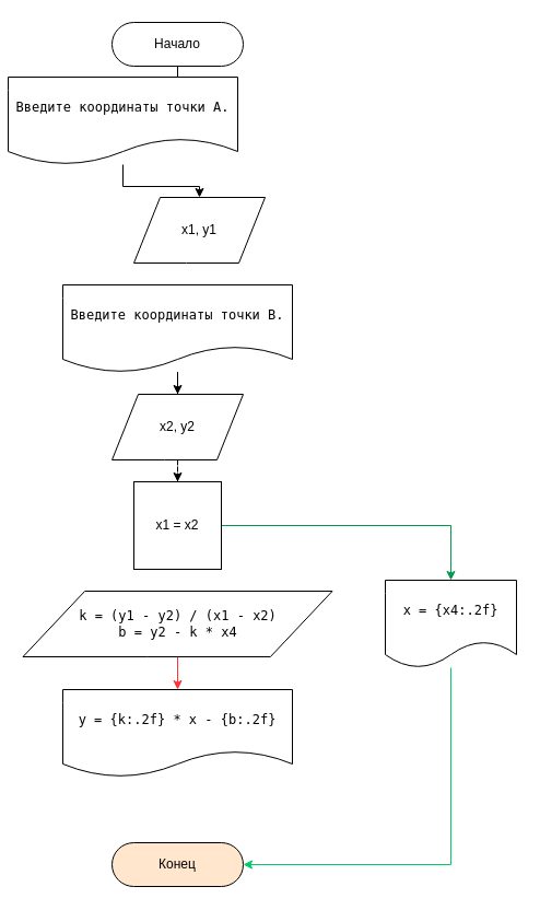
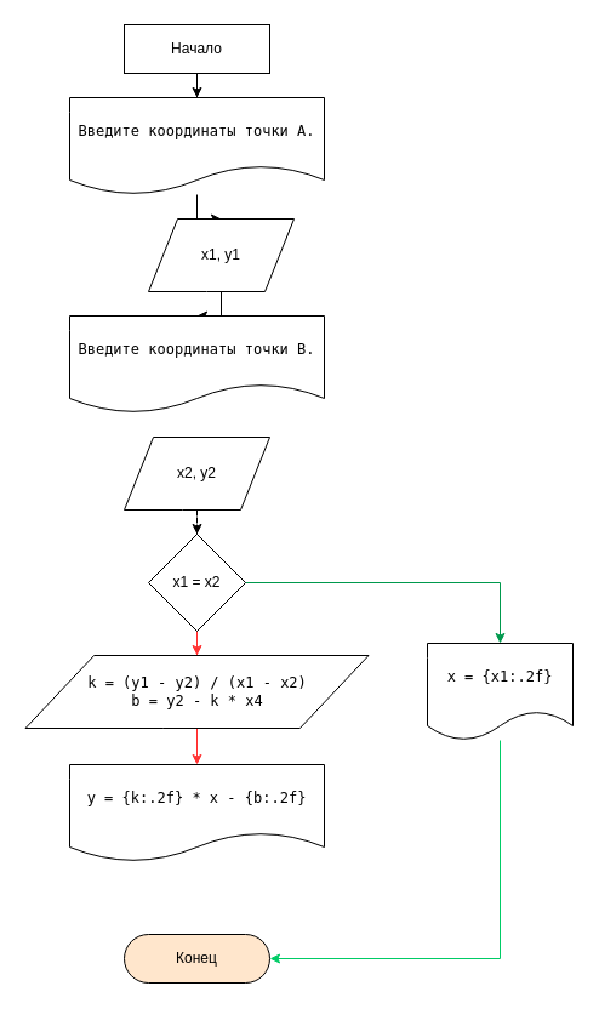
  <mxCell id="0" />
  <mxCell id="1" parent="0" />
  <mxCell id="2" value="" style="edgeStyle=orthogonalEdgeStyle;rounded=0;orthogonalLoop=1;jettySize=auto;html=1;" edge="1" parent="1" source="3" target="5"><mxGeometry relative="1" as="geometry" /></mxCell>
- <mxCell id="3" value="Начало" style="rounded=1;whiteSpace=wrap;html=1;arcSize=50;" vertex="1" parent="1"><mxGeometry x="102" y="20" width="120" height="40" as="geometry" /></mxCell>
+ <mxCell id="3" value="Начало" style="whiteSpace=wrap;html=1;arcSize=50;rounded=0;" vertex="1" parent="1"><mxGeometry x="102" y="20" width="120" height="40" as="geometry" /></mxCell>
  <mxCell id="4" value="" style="edgeStyle=orthogonalEdgeStyle;rounded=0;orthogonalLoop=1;jettySize=auto;html=1;" edge="1" parent="1" source="5" target="7"><mxGeometry relative="1" as="geometry" /></mxCell>
- <mxCell id="5" value="&lt;pre&gt;&lt;span&gt;Введите координаты точки А.&lt;/span&gt;&lt;/pre&gt;" style="shape=document;whiteSpace=wrap;html=1;boundedLbl=1;rounded=1;" vertex="1" parent="1"><mxGeometry x="7" y="70" width="210" height="80" as="geometry" /></mxCell>
+ <mxCell id="5" value="&lt;pre&gt;&lt;span&gt;Введите координаты точки А.&lt;/span&gt;&lt;/pre&gt;" style="shape=document;whiteSpace=wrap;html=1;boundedLbl=1;rounded=1;" vertex="1" parent="1"><mxGeometry x="57" y="80" width="210" height="80" as="geometry" /></mxCell>
+ <mxCell id="6" value="" style="edgeStyle=orthogonalEdgeStyle;rounded=0;orthogonalLoop=1;jettySize=auto;html=1;" edge="1" parent="1" source="7" target="9"><mxGeometry relative="1" as="geometry" /></mxCell>
  <mxCell id="7" value="x1, y1" style="shape=parallelogram;perimeter=parallelogramPerimeter;whiteSpace=wrap;html=1;rounded=1;arcSize=0;" vertex="1" parent="1"><mxGeometry x="122" y="180" width="120" height="60" as="geometry" /></mxCell>
- <mxCell id="8" value="" style="edgeStyle=orthogonalEdgeStyle;rounded=0;orthogonalLoop=1;jettySize=auto;html=1;" edge="1" parent="1" source="9" target="11"><mxGeometry relative="1" as="geometry" /></mxCell>
  <mxCell id="9" value="&lt;pre&gt;&lt;span&gt;Введите координаты точки B.&lt;/span&gt;&lt;/pre&gt;" style="shape=document;whiteSpace=wrap;html=1;boundedLbl=1;rounded=1;" vertex="1" parent="1"><mxGeometry x="57" y="260" width="210" height="80" as="geometry" /></mxCell>
  <mxCell id="10" value="" style="edgeStyle=orthogonalEdgeStyle;rounded=0;orthogonalLoop=1;jettySize=auto;html=1;dashed=1;" edge="1" parent="1" source="11" target="14"><mxGeometry relative="1" as="geometry" /></mxCell>
  <mxCell id="11" value="x2, y2" style="shape=parallelogram;perimeter=parallelogramPerimeter;whiteSpace=wrap;html=1;rounded=1;arcSize=0;" vertex="1" parent="1"><mxGeometry x="102" y="360" width="120" height="60" as="geometry" /></mxCell>
  <mxCell id="12" value="" style="edgeStyle=orthogonalEdgeStyle;rounded=0;orthogonalLoop=1;jettySize=auto;html=1;strokeColor=#00994D;" edge="1" parent="1" source="14" target="16"><mxGeometry relative="1" as="geometry" /></mxCell>
- <mxCell id="14" value="x1 = x2" style="whiteSpace=wrap;html=1;arcSize=0;rounded=1;" vertex="1" parent="1"><mxGeometry x="122" y="440" width="80" height="80" as="geometry" /></mxCell>
+ <mxCell id="13" value="" style="edgeStyle=orthogonalEdgeStyle;rounded=0;orthogonalLoop=1;jettySize=auto;html=1;strokeColor=#FF3333;" edge="1" parent="1" source="14" target="18"><mxGeometry relative="1" as="geometry" /></mxCell>
+ <mxCell id="14" value="x1 = x2" style="rhombus;whiteSpace=wrap;html=1;rounded=1;arcSize=0;" vertex="1" parent="1"><mxGeometry x="122" y="440" width="80" height="80" as="geometry" /></mxCell>
  <mxCell id="15" value="" style="edgeStyle=orthogonalEdgeStyle;rounded=0;orthogonalLoop=1;jettySize=auto;html=1;entryX=1;entryY=0.5;entryDx=0;entryDy=0;strokeColor=#00CC66;" edge="1" parent="1" source="16" target="20"><mxGeometry relative="1" as="geometry"><mxPoint x="412" y="690" as="targetPoint" /><Array as="points"><mxPoint x="412" y="790" /></Array></mxGeometry></mxCell>
- <mxCell id="16" value="&lt;pre&gt;&lt;span&gt;x = &lt;/span&gt;&lt;span&gt;{&lt;/span&gt;x4&lt;span&gt;:&lt;/span&gt;&lt;span&gt;.2f&lt;/span&gt;&lt;span&gt;}&lt;/span&gt;&lt;/pre&gt;" style="shape=document;whiteSpace=wrap;html=1;boundedLbl=1;rounded=1;" vertex="1" parent="1"><mxGeometry x="352" y="530" width="120" height="80" as="geometry" /></mxCell>
+ <mxCell id="16" value="&lt;pre&gt;&lt;span&gt;x = &lt;/span&gt;&lt;span&gt;{&lt;/span&gt;x1&lt;span&gt;:&lt;/span&gt;&lt;span&gt;.2f&lt;/span&gt;&lt;span&gt;}&lt;/span&gt;&lt;/pre&gt;" style="shape=document;whiteSpace=wrap;html=1;boundedLbl=1;rounded=1;" vertex="1" parent="1"><mxGeometry x="352" y="530" width="120" height="80" as="geometry" /></mxCell>
  <mxCell id="17" value="" style="edgeStyle=orthogonalEdgeStyle;rounded=0;orthogonalLoop=1;jettySize=auto;html=1;strokeColor=#FF3333;" edge="1" parent="1" source="18" target="19"><mxGeometry relative="1" as="geometry" /></mxCell>
  <mxCell id="18" value="&lt;pre&gt;k = (y1 - y2) / (x1 - x2)&lt;br&gt;b = y2 - k * x4&lt;/pre&gt;" style="shape=parallelogram;perimeter=parallelogramPerimeter;whiteSpace=wrap;html=1;rounded=1;arcSize=0;" vertex="1" parent="1"><mxGeometry x="20.5" y="540" width="283" height="60" as="geometry" /></mxCell>
  <mxCell id="19" value="&lt;pre&gt;&lt;span&gt;y = &lt;/span&gt;&lt;span&gt;{&lt;/span&gt;k&lt;span&gt;:&lt;/span&gt;&lt;span&gt;.2f&lt;/span&gt;&lt;span&gt;}&lt;/span&gt;&lt;span&gt; * x - &lt;/span&gt;&lt;span&gt;{&lt;/span&gt;b&lt;span&gt;:&lt;/span&gt;&lt;span&gt;.2f&lt;/span&gt;&lt;span&gt;}&lt;/span&gt;&lt;/pre&gt;" style="shape=document;whiteSpace=wrap;html=1;boundedLbl=1;rounded=1;" vertex="1" parent="1"><mxGeometry x="57" y="630" width="210" height="80" as="geometry" /></mxCell>
  <mxCell id="20" value="Конец" style="rounded=1;whiteSpace=wrap;html=1;arcSize=50;fillColor=#ffe6cc;" vertex="1" parent="1"><mxGeometry x="102" y="770" width="120" height="40" as="geometry" /></mxCell>
